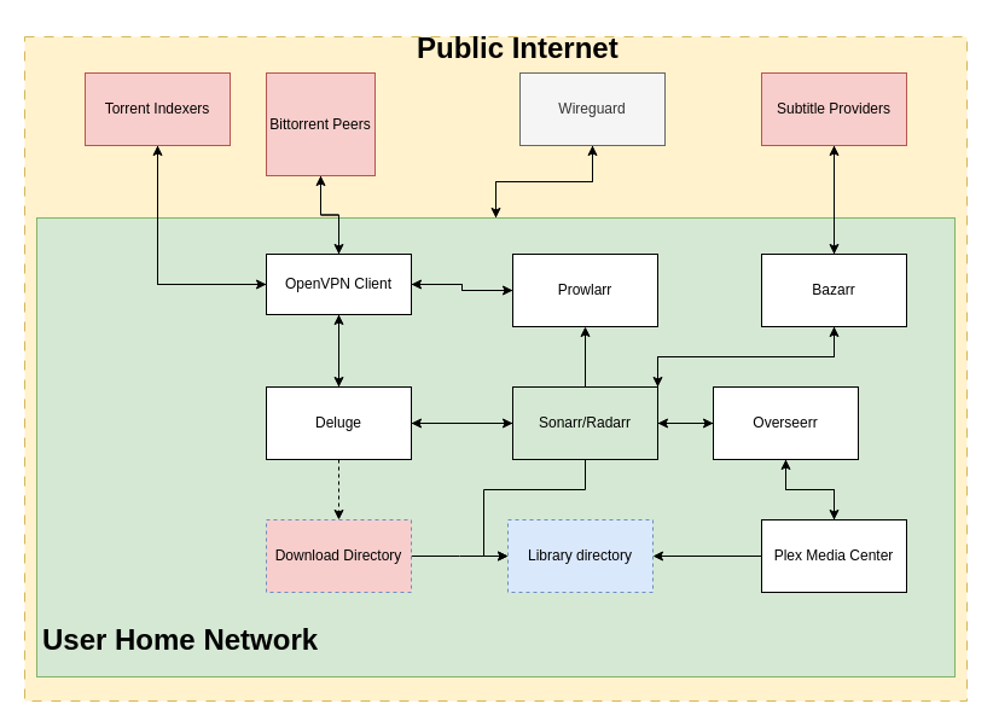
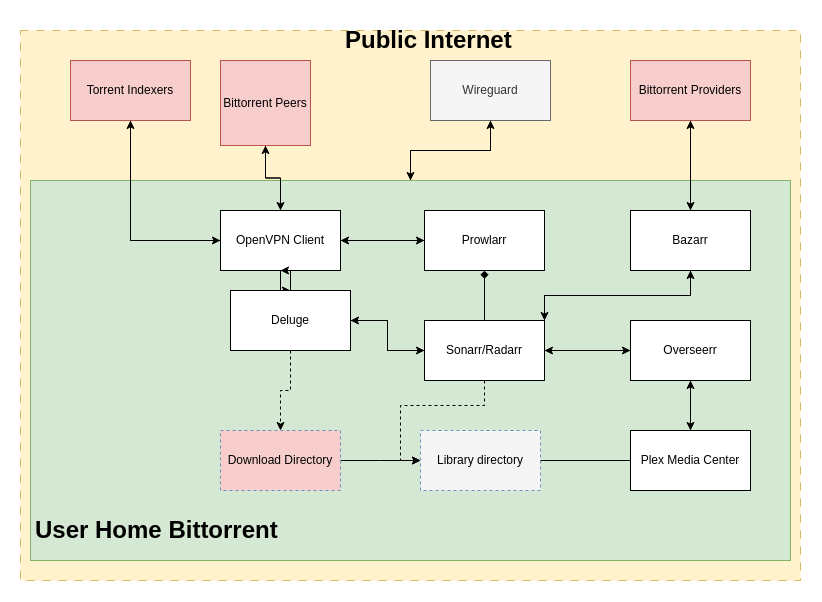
  <mxCell id="0" />
  <mxCell id="1" parent="0" />
  <mxCell id="2" value="" style="rounded=0;whiteSpace=wrap;html=1;dashed=1;dashPattern=8 8;fillColor=#fff2cc;strokeColor=#d6b656;" parent="1" vertex="1"><mxGeometry x="20" y="30" width="780" height="550" as="geometry" /></mxCell>
  <mxCell id="3" style="edgeStyle=orthogonalEdgeStyle;rounded=0;orthogonalLoop=1;jettySize=auto;html=1;exitX=0.5;exitY=0;exitDx=0;exitDy=0;entryX=0.5;entryY=1;entryDx=0;entryDy=0;" parent="1" source="4" target="44" edge="1"><mxGeometry relative="1" as="geometry" /></mxCell>
  <mxCell id="4" value="" style="rounded=0;whiteSpace=wrap;html=1;fillColor=#d5e8d4;strokeColor=#82b366;" parent="1" vertex="1"><mxGeometry x="30" y="180" width="760" height="380" as="geometry" /></mxCell>
  <mxCell id="5" style="edgeStyle=orthogonalEdgeStyle;rounded=0;orthogonalLoop=1;jettySize=auto;html=1;exitX=0.5;exitY=1;exitDx=0;exitDy=0;entryX=0;entryY=0.5;entryDx=0;entryDy=0;" parent="1" source="13" target="12" edge="1"><mxGeometry relative="1" as="geometry" /></mxCell>
- <mxCell id="6" value="&lt;h1&gt;User Home Network&lt;br&gt;&lt;/h1&gt;&lt;p&gt;&lt;br&gt;&lt;/p&gt;" style="text;html=1;strokeColor=none;fillColor=none;spacing=5;spacingTop=-20;whiteSpace=wrap;overflow=hidden;rounded=0;" parent="1" vertex="1"><mxGeometry x="30" y="510" width="300" height="40" as="geometry" /></mxCell>
+ <mxCell id="6" value="&lt;h1&gt;User Home Bittorrent&lt;br&gt;&lt;/h1&gt;&lt;p&gt;&lt;br&gt;&lt;/p&gt;" style="text;html=1;strokeColor=none;fillColor=none;spacing=5;spacingTop=-20;whiteSpace=wrap;overflow=hidden;rounded=0;" parent="1" vertex="1"><mxGeometry x="30" y="510" width="300" height="40" as="geometry" /></mxCell>
  <mxCell id="7" value="&lt;h1&gt;Public Internet&lt;br&gt;&lt;/h1&gt;&lt;p&gt;&lt;br&gt;&lt;/p&gt;" style="text;html=1;strokeColor=none;fillColor=none;spacing=5;spacingTop=-20;whiteSpace=wrap;overflow=hidden;rounded=0;" parent="1" vertex="1"><mxGeometry x="340" y="20" width="300" height="40" as="geometry" /></mxCell>
  <mxCell id="8" style="edgeStyle=orthogonalEdgeStyle;rounded=0;orthogonalLoop=1;jettySize=auto;html=1;" parent="1" source="12" target="13" edge="1"><mxGeometry relative="1" as="geometry" /></mxCell>
  <mxCell id="9" style="edgeStyle=orthogonalEdgeStyle;rounded=0;orthogonalLoop=1;jettySize=auto;html=1;exitX=1;exitY=0.5;exitDx=0;exitDy=0;" parent="1" source="12" target="15" edge="1"><mxGeometry relative="1" as="geometry" /></mxCell>
  <mxCell id="10" style="edgeStyle=orthogonalEdgeStyle;rounded=0;orthogonalLoop=1;jettySize=auto;html=1;exitX=0.5;exitY=0;exitDx=0;exitDy=0;entryX=0.5;entryY=1;entryDx=0;entryDy=0;" parent="1" source="12" target="17" edge="1"><mxGeometry relative="1" as="geometry" /></mxCell>
  <mxCell id="11" style="edgeStyle=orthogonalEdgeStyle;rounded=0;orthogonalLoop=1;jettySize=auto;html=1;exitX=0.5;exitY=1;exitDx=0;exitDy=0;" parent="1" source="12" target="27" edge="1"><mxGeometry relative="1" as="geometry" /></mxCell>
- <mxCell id="12" value="&lt;div&gt;OpenVPN Client&lt;/div&gt;" style="rounded=0;whiteSpace=wrap;html=1;" parent="1" vertex="1"><mxGeometry x="220" y="210" width="120" height="50" as="geometry" /></mxCell>
+ <mxCell id="12" value="&lt;div&gt;OpenVPN Client&lt;/div&gt;" style="rounded=0;whiteSpace=wrap;html=1;" parent="1" vertex="1"><mxGeometry x="220" y="210" width="120" height="60" as="geometry" /></mxCell>
  <mxCell id="13" value="Torrent Indexers" style="rounded=0;whiteSpace=wrap;html=1;fillColor=#f8cecc;strokeColor=#b85450;" parent="1" vertex="1"><mxGeometry x="70" y="60" width="120" height="60" as="geometry" /></mxCell>
  <mxCell id="14" style="edgeStyle=orthogonalEdgeStyle;rounded=0;orthogonalLoop=1;jettySize=auto;html=1;exitX=0;exitY=0.5;exitDx=0;exitDy=0;entryX=1;entryY=0.5;entryDx=0;entryDy=0;" parent="1" source="15" target="12" edge="1"><mxGeometry relative="1" as="geometry" /></mxCell>
  <mxCell id="15" value="&lt;div&gt;Prowlarr&lt;/div&gt;" style="rounded=0;whiteSpace=wrap;html=1;" parent="1" vertex="1"><mxGeometry x="424" y="210" width="120" height="60" as="geometry" /></mxCell>
  <mxCell id="16" style="edgeStyle=orthogonalEdgeStyle;rounded=0;orthogonalLoop=1;jettySize=auto;html=1;exitX=0.5;exitY=1;exitDx=0;exitDy=0;entryX=0.5;entryY=0;entryDx=0;entryDy=0;" parent="1" source="17" target="12" edge="1"><mxGeometry relative="1" as="geometry" /></mxCell>
  <mxCell id="17" value="Bittorrent Peers" style="rounded=0;whiteSpace=wrap;html=1;fillColor=#f8cecc;strokeColor=#b85450;" parent="1" vertex="1"><mxGeometry x="220" y="60" width="90" height="85" as="geometry" /></mxCell>
- <mxCell id="18" style="edgeStyle=orthogonalEdgeStyle;rounded=0;orthogonalLoop=1;jettySize=auto;html=1;exitX=0.5;exitY=0;exitDx=0;exitDy=0;entryX=0.5;entryY=1;entryDx=0;entryDy=0;" parent="1" source="23" target="15" edge="1"><mxGeometry relative="1" as="geometry" /></mxCell>
+ <mxCell id="18" style="edgeStyle=orthogonalEdgeStyle;rounded=0;orthogonalLoop=1;jettySize=auto;html=1;exitX=0.5;exitY=0;exitDx=0;exitDy=0;entryX=0.5;entryY=1;entryDx=0;entryDy=0;endArrow=diamond;" parent="1" source="23" target="15" edge="1"><mxGeometry relative="1" as="geometry" /></mxCell>
  <mxCell id="19" style="edgeStyle=orthogonalEdgeStyle;rounded=0;orthogonalLoop=1;jettySize=auto;html=1;exitX=0;exitY=0.5;exitDx=0;exitDy=0;entryX=1;entryY=0.5;entryDx=0;entryDy=0;" parent="1" source="23" target="27" edge="1"><mxGeometry relative="1" as="geometry" /></mxCell>
  <mxCell id="20" style="edgeStyle=orthogonalEdgeStyle;rounded=0;orthogonalLoop=1;jettySize=auto;html=1;exitX=1;exitY=0.5;exitDx=0;exitDy=0;entryX=0;entryY=0.5;entryDx=0;entryDy=0;" parent="1" source="23" target="31" edge="1"><mxGeometry relative="1" as="geometry" /></mxCell>
  <mxCell id="21" style="edgeStyle=orthogonalEdgeStyle;rounded=0;orthogonalLoop=1;jettySize=auto;html=1;exitX=1;exitY=0;exitDx=0;exitDy=0;entryX=0.5;entryY=1;entryDx=0;entryDy=0;" parent="1" source="23" target="34" edge="1"><mxGeometry relative="1" as="geometry" /></mxCell>
- <mxCell id="22" style="edgeStyle=orthogonalEdgeStyle;rounded=0;orthogonalLoop=1;jettySize=auto;html=1;exitX=0.5;exitY=1;exitDx=0;exitDy=0;entryX=0;entryY=0.5;entryDx=0;entryDy=0;" parent="1" source="23" target="37" edge="1"><mxGeometry relative="1" as="geometry" /></mxCell>
- <mxCell id="23" value="&lt;div&gt;Sonarr/Radarr&lt;/div&gt;" style="rounded=0;whiteSpace=wrap;html=1;fillColor=#d5e8d4;" parent="1" vertex="1"><mxGeometry x="424" y="320" width="120" height="60" as="geometry" /></mxCell>
+ <mxCell id="22" style="edgeStyle=orthogonalEdgeStyle;rounded=0;orthogonalLoop=1;jettySize=auto;html=1;exitX=0.5;exitY=1;exitDx=0;exitDy=0;entryX=0;entryY=0.5;entryDx=0;entryDy=0;dashed=1;" parent="1" source="23" target="37" edge="1"><mxGeometry relative="1" as="geometry" /></mxCell>
+ <mxCell id="23" value="&lt;div&gt;Sonarr/Radarr&lt;/div&gt;" style="rounded=0;whiteSpace=wrap;html=1;" parent="1" vertex="1"><mxGeometry x="424" y="320" width="120" height="60" as="geometry" /></mxCell>
  <mxCell id="24" style="edgeStyle=orthogonalEdgeStyle;rounded=0;orthogonalLoop=1;jettySize=auto;html=1;exitX=1;exitY=0.5;exitDx=0;exitDy=0;entryX=0;entryY=0.5;entryDx=0;entryDy=0;" parent="1" source="27" target="23" edge="1"><mxGeometry relative="1" as="geometry" /></mxCell>
  <mxCell id="25" style="edgeStyle=orthogonalEdgeStyle;rounded=0;orthogonalLoop=1;jettySize=auto;html=1;exitX=0.5;exitY=0;exitDx=0;exitDy=0;" parent="1" source="27" target="12" edge="1"><mxGeometry relative="1" as="geometry" /></mxCell>
  <mxCell id="26" style="edgeStyle=orthogonalEdgeStyle;rounded=0;orthogonalLoop=1;jettySize=auto;html=1;exitX=0.5;exitY=1;exitDx=0;exitDy=0;entryX=0.5;entryY=0;entryDx=0;entryDy=0;dashed=1;" parent="1" source="27" target="39" edge="1"><mxGeometry relative="1" as="geometry" /></mxCell>
- <mxCell id="27" value="&lt;div&gt;Deluge&lt;/div&gt;" style="rounded=0;whiteSpace=wrap;html=1;" parent="1" vertex="1"><mxGeometry x="220" y="320" width="120" height="60" as="geometry" /></mxCell>
+ <mxCell id="27" value="&lt;div&gt;Deluge&lt;/div&gt;" style="rounded=0;whiteSpace=wrap;html=1;" parent="1" vertex="1"><mxGeometry x="230" y="290" width="120" height="60" as="geometry" /></mxCell>
  <mxCell id="28" style="edgeStyle=orthogonalEdgeStyle;rounded=0;orthogonalLoop=1;jettySize=auto;html=1;exitX=0;exitY=0.5;exitDx=0;exitDy=0;entryX=1;entryY=0.5;entryDx=0;entryDy=0;" parent="1" source="31" target="23" edge="1"><mxGeometry relative="1" as="geometry" /></mxCell>
  <mxCell id="29" style="edgeStyle=orthogonalEdgeStyle;rounded=0;orthogonalLoop=1;jettySize=auto;html=1;exitX=0.5;exitY=1;exitDx=0;exitDy=0;entryX=0.5;entryY=1;entryDx=0;entryDy=0;" parent="1" source="31" target="31" edge="1"><mxGeometry relative="1" as="geometry" /></mxCell>
  <mxCell id="30" style="edgeStyle=orthogonalEdgeStyle;rounded=0;orthogonalLoop=1;jettySize=auto;html=1;exitX=0.5;exitY=1;exitDx=0;exitDy=0;entryX=0.5;entryY=0;entryDx=0;entryDy=0;" parent="1" source="31" target="42" edge="1"><mxGeometry relative="1" as="geometry" /></mxCell>
- <mxCell id="31" value="&lt;div&gt;Overseerr&lt;/div&gt;" style="rounded=0;whiteSpace=wrap;html=1;" parent="1" vertex="1"><mxGeometry x="590" y="320" width="120" height="60" as="geometry" /></mxCell>
+ <mxCell id="31" value="&lt;div&gt;Overseerr&lt;/div&gt;" style="rounded=0;whiteSpace=wrap;html=1;" parent="1" vertex="1"><mxGeometry x="630" y="320" width="120" height="60" as="geometry" /></mxCell>
  <mxCell id="32" style="edgeStyle=orthogonalEdgeStyle;rounded=0;orthogonalLoop=1;jettySize=auto;html=1;exitX=0.5;exitY=1;exitDx=0;exitDy=0;entryX=1;entryY=0;entryDx=0;entryDy=0;" parent="1" source="34" target="23" edge="1"><mxGeometry relative="1" as="geometry" /></mxCell>
  <mxCell id="33" style="edgeStyle=orthogonalEdgeStyle;rounded=0;orthogonalLoop=1;jettySize=auto;html=1;exitX=0.5;exitY=0;exitDx=0;exitDy=0;entryX=0.5;entryY=1;entryDx=0;entryDy=0;" parent="1" source="34" target="36" edge="1"><mxGeometry relative="1" as="geometry" /></mxCell>
  <mxCell id="34" value="Bazarr" style="rounded=0;whiteSpace=wrap;html=1;" parent="1" vertex="1"><mxGeometry x="630" y="210" width="120" height="60" as="geometry" /></mxCell>
  <mxCell id="35" style="edgeStyle=orthogonalEdgeStyle;rounded=0;orthogonalLoop=1;jettySize=auto;html=1;exitX=0.5;exitY=1;exitDx=0;exitDy=0;entryX=0.5;entryY=0;entryDx=0;entryDy=0;" parent="1" source="36" target="34" edge="1"><mxGeometry relative="1" as="geometry" /></mxCell>
- <mxCell id="36" value="Subtitle Providers" style="rounded=0;whiteSpace=wrap;html=1;fillColor=#f8cecc;strokeColor=#b85450;" parent="1" vertex="1"><mxGeometry x="630" y="60" width="120" height="60" as="geometry" /></mxCell>
- <mxCell id="37" value="&lt;div&gt;Library directory&lt;/div&gt;" style="rounded=0;whiteSpace=wrap;html=1;dashed=1;fillColor=#dae8fc;strokeColor=#6c8ebf;" parent="1" vertex="1"><mxGeometry x="420" y="430" width="120" height="60" as="geometry" /></mxCell>
+ <mxCell id="36" value="Bittorrent Providers" style="rounded=0;whiteSpace=wrap;html=1;fillColor=#f8cecc;strokeColor=#b85450;" parent="1" vertex="1"><mxGeometry x="630" y="60" width="120" height="60" as="geometry" /></mxCell>
+ <mxCell id="37" value="&lt;div&gt;Library directory&lt;/div&gt;" style="rounded=0;whiteSpace=wrap;html=1;dashed=1;fillColor=#f5f5f5;strokeColor=#6c8ebf;" parent="1" vertex="1"><mxGeometry x="420" y="430" width="120" height="60" as="geometry" /></mxCell>
  <mxCell id="38" style="edgeStyle=orthogonalEdgeStyle;rounded=0;orthogonalLoop=1;jettySize=auto;html=1;exitX=1;exitY=0.5;exitDx=0;exitDy=0;" parent="1" source="39" edge="1"><mxGeometry relative="1" as="geometry"><mxPoint x="420" y="460" as="targetPoint" /></mxGeometry></mxCell>
  <mxCell id="39" value="&lt;div&gt;Download Directory&lt;/div&gt;" style="rounded=0;whiteSpace=wrap;html=1;dashed=1;fillColor=#f8cecc;strokeColor=#6c8ebf;" parent="1" vertex="1"><mxGeometry x="220" y="430" width="120" height="60" as="geometry" /></mxCell>
  <mxCell id="40" style="edgeStyle=orthogonalEdgeStyle;rounded=0;orthogonalLoop=1;jettySize=auto;html=1;exitX=0.5;exitY=0;exitDx=0;exitDy=0;" parent="1" source="42" target="31" edge="1"><mxGeometry relative="1" as="geometry" /></mxCell>
- <mxCell id="41" style="edgeStyle=orthogonalEdgeStyle;rounded=0;orthogonalLoop=1;jettySize=auto;html=1;exitX=0;exitY=0.5;exitDx=0;exitDy=0;entryX=1;entryY=0.5;entryDx=0;entryDy=0;" parent="1" source="42" target="37" edge="1"><mxGeometry relative="1" as="geometry" /></mxCell>
+ <mxCell id="41" style="edgeStyle=orthogonalEdgeStyle;rounded=0;orthogonalLoop=1;jettySize=auto;html=1;exitX=0;exitY=0.5;exitDx=0;exitDy=0;entryX=1;entryY=0.5;entryDx=0;entryDy=0;endArrow=none;" parent="1" source="42" target="37" edge="1"><mxGeometry relative="1" as="geometry" /></mxCell>
  <mxCell id="42" value="&lt;div&gt;Plex Media Center&lt;br&gt;&lt;/div&gt;" style="rounded=0;whiteSpace=wrap;html=1;" parent="1" vertex="1"><mxGeometry x="630" y="430" width="120" height="60" as="geometry" /></mxCell>
  <mxCell id="43" style="edgeStyle=orthogonalEdgeStyle;rounded=0;orthogonalLoop=1;jettySize=auto;html=1;exitX=0.5;exitY=1;exitDx=0;exitDy=0;entryX=0.5;entryY=0;entryDx=0;entryDy=0;" parent="1" source="44" target="4" edge="1"><mxGeometry relative="1" as="geometry" /></mxCell>
  <mxCell id="44" value="&lt;div&gt;Wireguard&lt;/div&gt;" style="rounded=0;whiteSpace=wrap;html=1;fillColor=#f5f5f5;strokeColor=#666666;fontColor=#333333;" parent="1" vertex="1"><mxGeometry x="430" y="60" width="120" height="60" as="geometry" /></mxCell>
